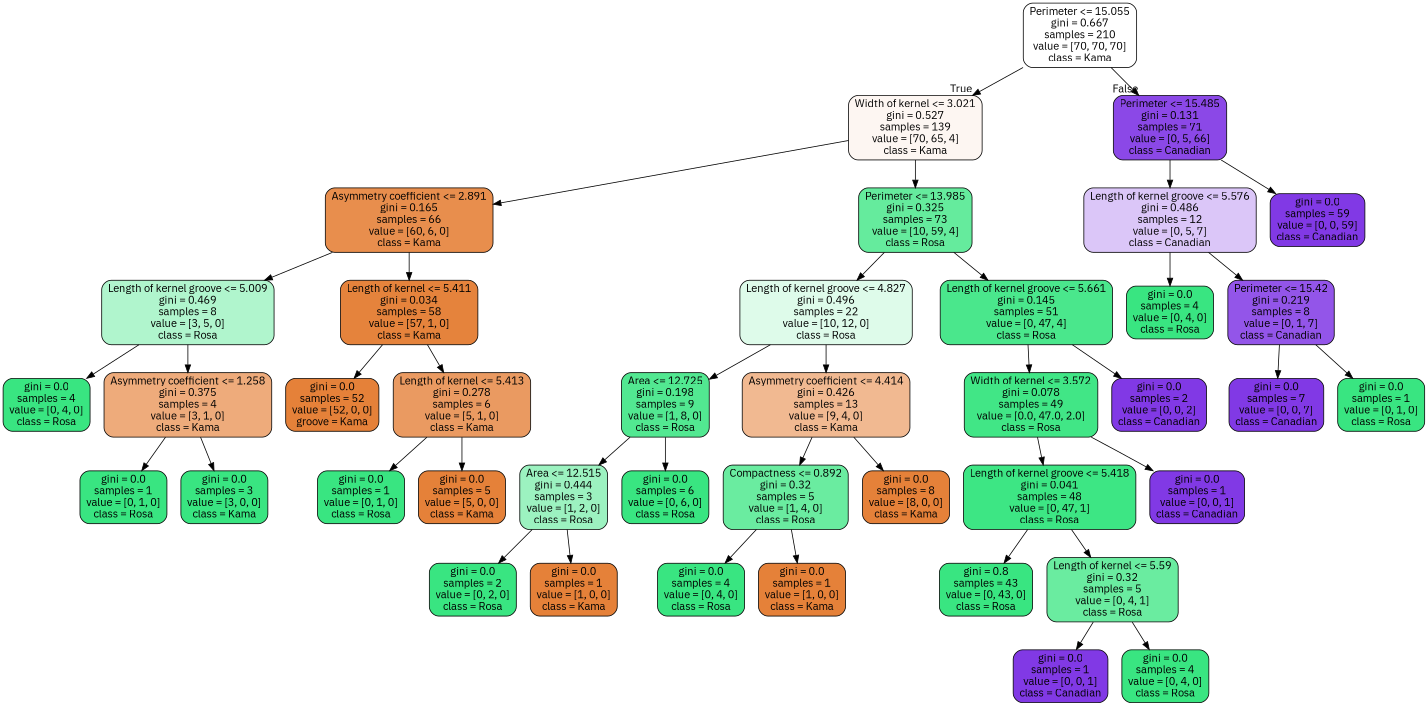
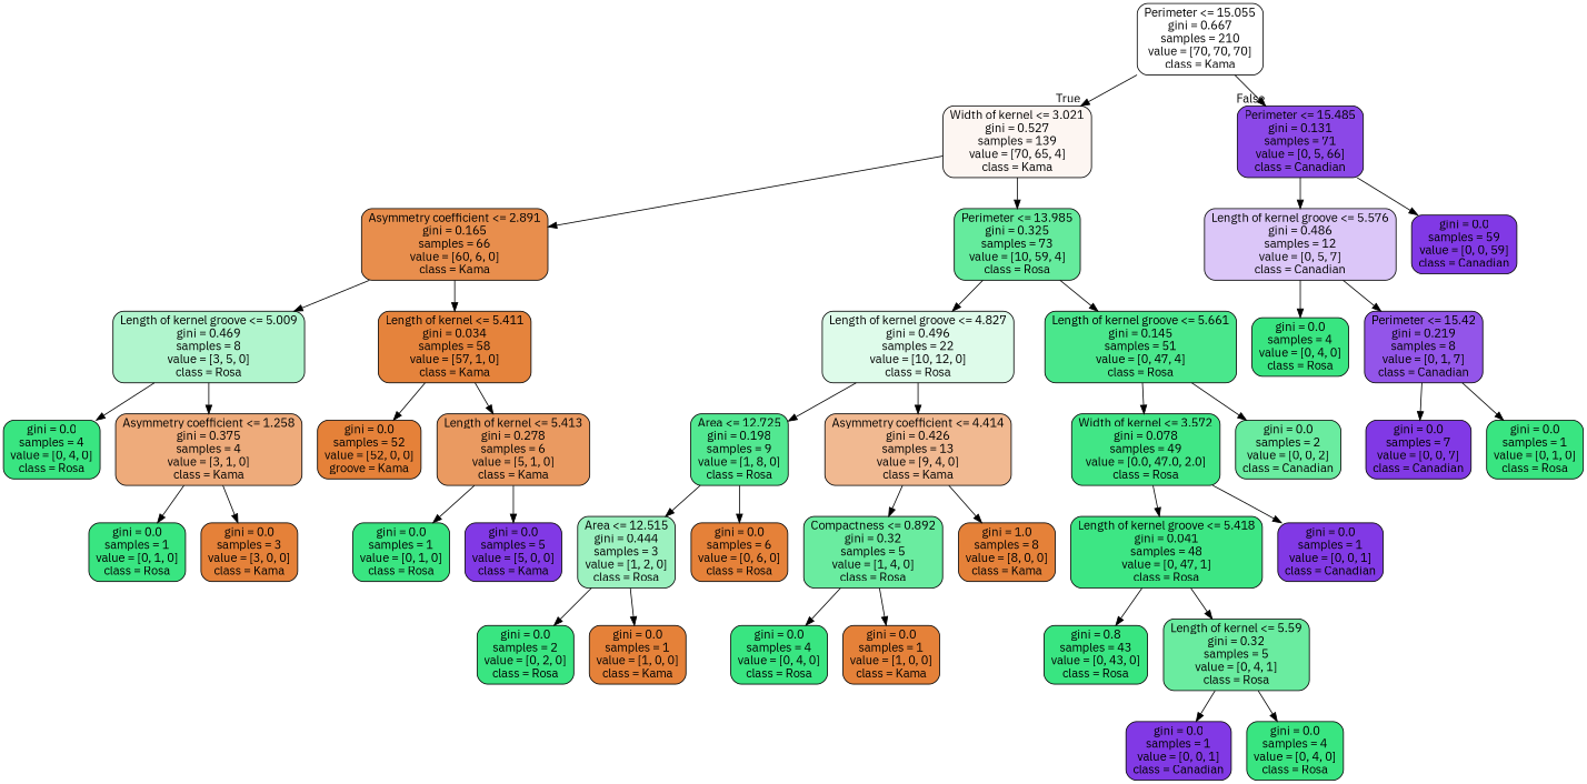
  digraph {
    fontname="IBM Plex Sans"
    node [color=black fillcolor="#39e581" fontname="IBM Plex Sans" shape=box style="filled, rounded"]
    edge [fontname="IBM Plex Sans"]
    n1 [fillcolor="#ffffff" label="Perimeter <= 15.055\ngini = 0.667\nsamples = 210\nvalue = [70, 70, 70]\nclass = Kama"]
    n2 [fillcolor="#fdf6f2" label="Width of kernel <= 3.021\ngini = 0.527\nsamples = 139\nvalue = [70, 65, 4]\nclass = Kama"]
    n3 [fillcolor="#8b48e7" label="Perimeter <= 15.485\ngini = 0.131\nsamples = 71\nvalue = [0, 5, 66]\nclass = Canadian"]
    n4 [fillcolor="#e88e4d" label="Asymmetry coefficient <= 2.891\ngini = 0.165\nsamples = 66\nvalue = [60, 6, 0]\nclass = Kama"]
    n5 [fillcolor="#65eb9d" label="Perimeter <= 13.985\ngini = 0.325\nsamples = 73\nvalue = [10, 59, 4]\nclass = Rosa"]
    n6 [fillcolor="#dbc6f8" label="Length of kernel groove <= 5.576\ngini = 0.486\nsamples = 12\nvalue = [0, 5, 7]\nclass = Canadian"]
    n7 [fillcolor="#8139e5" label="gini = 0.0\nsamples = 59\nvalue = [0, 0, 59]\nclass = Canadian"]
    n8 [fillcolor="#b0f5cd" label="Length of kernel groove <= 5.009\ngini = 0.469\nsamples = 8\nvalue = [3, 5, 0]\nclass = Rosa"]
    n9 [fillcolor="#e5833c" label="Length of kernel <= 5.411\ngini = 0.034\nsamples = 58\nvalue = [57, 1, 0]\nclass = Kama"]
    n10 [fillcolor="#defbea" label="Length of kernel groove <= 4.827\ngini = 0.496\nsamples = 22\nvalue = [10, 12, 0]\nclass = Rosa"]
    n11 [fillcolor="#4ae78c" label="Length of kernel groove <= 5.661\ngini = 0.145\nsamples = 51\nvalue = [0, 47, 4]\nclass = Rosa"]
    n12 [label="gini = 0.0\nsamples = 4\nvalue = [0, 4, 0]\nclass = Rosa"]
    n13 [fillcolor="#eeab7b" label="Asymmetry coefficient <= 1.258\ngini = 0.375\nsamples = 4\nvalue = [3, 1, 0]\nclass = Kama"]
    n14 [fillcolor="#e58139" label="gini = 0.0\nsamples = 52\nvalue = [52, 0, 0]\ngroove = Kama"]
    n15 [fillcolor="#ea9a61" label="Length of kernel <= 5.413\ngini = 0.278\nsamples = 6\nvalue = [5, 1, 0]\nclass = Kama"]
    n16 [label="gini = 0.0\nsamples = 1\nvalue = [0, 1, 0]\nclass = Rosa"]
-   n17 [label="gini = 0.0\nsamples = 3\nvalue = [3, 0, 0]\nclass = Kama"]
+   n17 [fillcolor="#e58139" label="gini = 0.0\nsamples = 3\nvalue = [3, 0, 0]\nclass = Kama"]
    n18 [label="gini = 0.0\nsamples = 1\nvalue = [0, 1, 0]\nclass = Rosa"]
-   n19 [fillcolor="#e58139" label="gini = 0.0\nsamples = 5\nvalue = [5, 0, 0]\nclass = Kama"]
+   n19 [fillcolor="#8139e5" label="gini = 0.0\nsamples = 5\nvalue = [5, 0, 0]\nclass = Kama"]
    n20 [fillcolor="#52e891" label="Area <= 12.725\ngini = 0.198\nsamples = 9\nvalue = [1, 8, 0]\nclass = Rosa"]
    n21 [fillcolor="#f1b991" label="Asymmetry coefficient <= 4.414\ngini = 0.426\nsamples = 13\nvalue = [9, 4, 0]\nclass = Kama"]
    n22 [fillcolor="#41e686" label="Width of kernel <= 3.572\ngini = 0.078\nsamples = 49\nvalue = [0.0, 47.0, 2.0]\nclass = Rosa"]
-   n23 [fillcolor="#8139e5" label="gini = 0.0\nsamples = 2\nvalue = [0, 0, 2]\nclass = Canadian"]
+   n23 [fillcolor="#6aeca0" label="gini = 0.0\nsamples = 2\nvalue = [0, 0, 2]\nclass = Canadian"]
    n24 [fillcolor="#9cf2c0" label="Area <= 12.515\ngini = 0.444\nsamples = 3\nvalue = [1, 2, 0]\nclass = Rosa"]
-   n25 [label="gini = 0.0\nsamples = 6\nvalue = [0, 6, 0]\nclass = Rosa"]
+   n25 [fillcolor="#e58139" label="gini = 0.0\nsamples = 6\nvalue = [0, 6, 0]\nclass = Rosa"]
    n26 [fillcolor="#6aeca0" label="Compactness <= 0.892\ngini = 0.32\nsamples = 5\nvalue = [1, 4, 0]\nclass = Rosa"]
-   n27 [fillcolor="#e58139" label="gini = 0.0\nsamples = 8\nvalue = [8, 0, 0]\nclass = Kama"]
+   n27 [fillcolor="#e58139" label="gini = 1.0\nsamples = 8\nvalue = [8, 0, 0]\nclass = Kama"]
    n28 [label="gini = 0.0\nsamples = 2\nvalue = [0, 2, 0]\nclass = Rosa"]
    n29 [fillcolor="#e58139" label="gini = 0.0\nsamples = 1\nvalue = [1, 0, 0]\nclass = Kama"]
    n30 [label="gini = 0.0\nsamples = 4\nvalue = [0, 4, 0]\nclass = Rosa"]
    n31 [fillcolor="#e58139" label="gini = 0.0\nsamples = 1\nvalue = [1, 0, 0]\nclass = Kama"]
    n32 [fillcolor="#3de684" label="Length of kernel groove <= 5.418\ngini = 0.041\nsamples = 48\nvalue = [0, 47, 1]\nclass = Rosa"]
    n33 [fillcolor="#8139e5" label="gini = 0.0\nsamples = 1\nvalue = [0, 0, 1]\nclass = Canadian"]
    n34 [label="gini = 0.8\nsamples = 43\nvalue = [0, 43, 0]\nclass = Rosa"]
    n35 [fillcolor="#6aeca0" label="Length of kernel <= 5.59\ngini = 0.32\nsamples = 5\nvalue = [0, 4, 1]\nclass = Rosa"]
    n36 [fillcolor="#8139e5" label="gini = 0.0\nsamples = 1\nvalue = [0, 0, 1]\nclass = Canadian"]
    n37 [label="gini = 0.0\nsamples = 4\nvalue = [0, 4, 0]\nclass = Rosa"]
    n38 [label="gini = 0.0\nsamples = 4\nvalue = [0, 4, 0]\nclass = Rosa"]
    n39 [fillcolor="#9355e9" label="Perimeter <= 15.42\ngini = 0.219\nsamples = 8\nvalue = [0, 1, 7]\nclass = Canadian"]
    n40 [fillcolor="#8139e5" label="gini = 0.0\nsamples = 7\nvalue = [0, 0, 7]\nclass = Canadian"]
    n41 [label="gini = 0.0\nsamples = 1\nvalue = [0, 1, 0]\nclass = Rosa"]
    n1 -> n2 [headlabel=True labelangle=45 labeldistance=2.5]
    n1 -> n3 [headlabel=False labelangle=-45 labeldistance=2.5]
    n2 -> n4
    n2 -> n5
    n3 -> n6
    n3 -> n7
    n4 -> n8
    n4 -> n9
    n5 -> n10
    n5 -> n11
    n6 -> n38
    n6 -> n39
    n8 -> n12
    n8 -> n13
    n9 -> n14
    n9 -> n15
    n10 -> n20
    n10 -> n21
    n11 -> n22
    n11 -> n23
    n13 -> n16
    n13 -> n17
    n15 -> n18
    n15 -> n19
    n20 -> n24
    n20 -> n25
    n21 -> n26
    n21 -> n27
    n22 -> n32
    n22 -> n33
    n24 -> n28
    n24 -> n29
    n26 -> n30
    n26 -> n31
    n32 -> n34
    n32 -> n35
    n35 -> n36
    n35 -> n37
    n39 -> n40
    n39 -> n41
  }
